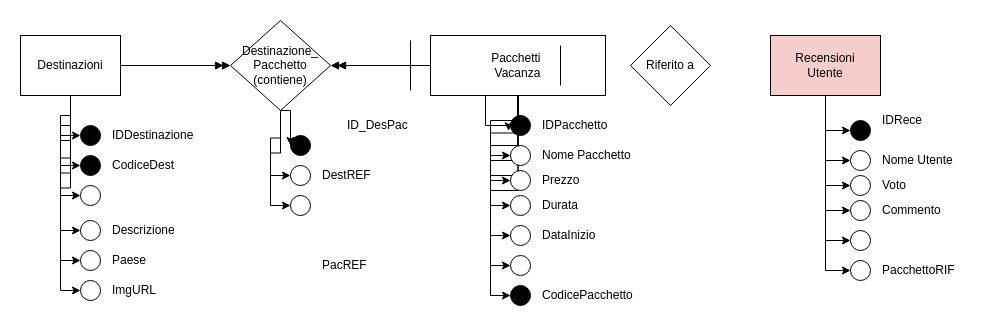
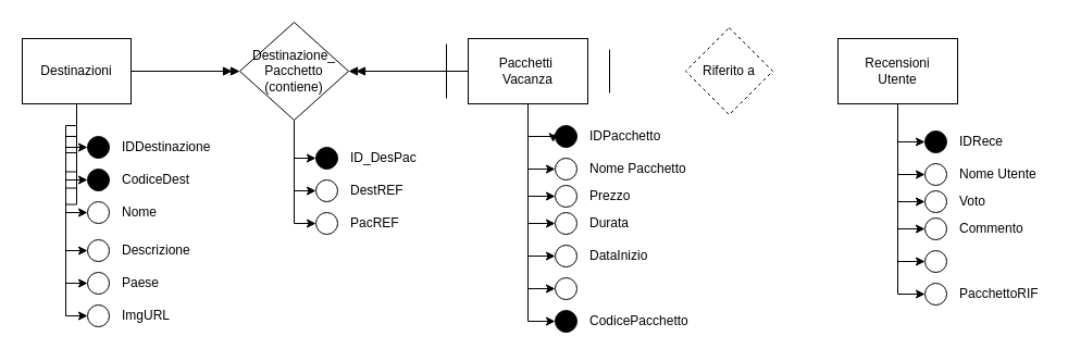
  <mxCell id="0" />
  <mxCell id="1" parent="0" />
  <mxCell id="2" style="edgeStyle=orthogonalEdgeStyle;rounded=0;orthogonalLoop=1;jettySize=auto;html=1;exitX=1;exitY=0.5;exitDx=0;exitDy=0;entryX=0;entryY=0.5;entryDx=0;entryDy=0;endArrow=doubleBlock;endFill=1;" edge="1" parent="1" source="9" target="56"><mxGeometry relative="1" as="geometry"><mxPoint x="200" y="65" as="targetPoint" /></mxGeometry></mxCell>
  <mxCell id="3" style="edgeStyle=orthogonalEdgeStyle;rounded=0;orthogonalLoop=1;jettySize=auto;html=1;exitX=0.5;exitY=1;exitDx=0;exitDy=0;entryX=0;entryY=0.5;entryDx=0;entryDy=0;" edge="1" parent="1" source="9" target="64"><mxGeometry relative="1" as="geometry" /></mxCell>
  <mxCell id="4" style="edgeStyle=orthogonalEdgeStyle;rounded=0;orthogonalLoop=1;jettySize=auto;html=1;exitX=0.5;exitY=1;exitDx=0;exitDy=0;entryX=0;entryY=0.5;entryDx=0;entryDy=0;" edge="1" parent="1" source="9" target="67"><mxGeometry relative="1" as="geometry" /></mxCell>
  <mxCell id="5" style="edgeStyle=orthogonalEdgeStyle;rounded=0;orthogonalLoop=1;jettySize=auto;html=1;exitX=0.5;exitY=1;exitDx=0;exitDy=0;entryX=0;entryY=0.5;entryDx=0;entryDy=0;" edge="1" parent="1" source="9" target="68"><mxGeometry relative="1" as="geometry" /></mxCell>
  <mxCell id="6" style="edgeStyle=orthogonalEdgeStyle;rounded=0;orthogonalLoop=1;jettySize=auto;html=1;exitX=0.5;exitY=1;exitDx=0;exitDy=0;entryX=0;entryY=0.5;entryDx=0;entryDy=0;" edge="1" parent="1" source="9" target="70"><mxGeometry relative="1" as="geometry" /></mxCell>
  <mxCell id="7" style="edgeStyle=orthogonalEdgeStyle;rounded=0;orthogonalLoop=1;jettySize=auto;html=1;exitX=0.5;exitY=1;exitDx=0;exitDy=0;entryX=0;entryY=0.5;entryDx=0;entryDy=0;" edge="1" parent="1" source="9" target="73"><mxGeometry relative="1" as="geometry" /></mxCell>
  <mxCell id="8" style="edgeStyle=orthogonalEdgeStyle;rounded=0;orthogonalLoop=1;jettySize=auto;html=1;exitX=0.5;exitY=1;exitDx=0;exitDy=0;entryX=0;entryY=0.5;entryDx=0;entryDy=0;" edge="1" parent="1" source="9" target="74"><mxGeometry relative="1" as="geometry" /></mxCell>
  <mxCell id="9" value="Destinazioni" style="rounded=0;whiteSpace=wrap;html=1;" vertex="1" parent="1"><mxGeometry x="20" y="35" width="100" height="60" as="geometry" /></mxCell>
  <mxCell id="10" style="edgeStyle=orthogonalEdgeStyle;rounded=0;orthogonalLoop=1;jettySize=auto;html=1;exitX=0.5;exitY=1;exitDx=0;exitDy=0;entryX=0;entryY=0.5;entryDx=0;entryDy=0;" edge="1" parent="1" source="17" target="49"><mxGeometry relative="1" as="geometry" /></mxCell>
  <mxCell id="11" style="edgeStyle=orthogonalEdgeStyle;rounded=0;orthogonalLoop=1;jettySize=auto;html=1;exitX=0.5;exitY=1;exitDx=0;exitDy=0;entryX=0;entryY=0.5;entryDx=0;entryDy=0;" edge="1" parent="1" source="17" target="46"><mxGeometry relative="1" as="geometry" /></mxCell>
  <mxCell id="12" style="edgeStyle=orthogonalEdgeStyle;rounded=0;orthogonalLoop=1;jettySize=auto;html=1;exitX=0.5;exitY=1;exitDx=0;exitDy=0;entryX=0;entryY=0.5;entryDx=0;entryDy=0;" edge="1" parent="1" source="17" target="44"><mxGeometry relative="1" as="geometry" /></mxCell>
  <mxCell id="13" style="edgeStyle=orthogonalEdgeStyle;rounded=0;orthogonalLoop=1;jettySize=auto;html=1;exitX=0.5;exitY=1;exitDx=0;exitDy=0;entryX=0;entryY=0.5;entryDx=0;entryDy=0;" edge="1" parent="1" source="17" target="42"><mxGeometry relative="1" as="geometry" /></mxCell>
  <mxCell id="14" style="edgeStyle=orthogonalEdgeStyle;rounded=0;orthogonalLoop=1;jettySize=auto;html=1;exitX=0.5;exitY=1;exitDx=0;exitDy=0;entryX=0;entryY=0.5;entryDx=0;entryDy=0;" edge="1" parent="1" source="17" target="40"><mxGeometry relative="1" as="geometry" /></mxCell>
  <mxCell id="15" style="edgeStyle=orthogonalEdgeStyle;rounded=0;orthogonalLoop=1;jettySize=auto;html=1;exitX=0.5;exitY=1;exitDx=0;exitDy=0;entryX=0;entryY=0.5;entryDx=0;entryDy=0;" edge="1" parent="1" source="17" target="38"><mxGeometry relative="1" as="geometry" /></mxCell>
  <mxCell id="16" style="edgeStyle=orthogonalEdgeStyle;rounded=0;orthogonalLoop=1;jettySize=auto;html=1;exitX=0;exitY=0.5;exitDx=0;exitDy=0;entryX=1;entryY=0.5;entryDx=0;entryDy=0;endArrow=doubleBlock;endFill=1;" edge="1" parent="1" source="17" target="56"><mxGeometry relative="1" as="geometry"><mxPoint x="330" y="65" as="targetPoint" /></mxGeometry></mxCell>
- <mxCell id="17" value="Pacchetti&amp;nbsp;&lt;div&gt;Vacanza&lt;/div&gt;" style="rounded=0;whiteSpace=wrap;html=1;" vertex="1" parent="1"><mxGeometry x="430" y="35" width="175" height="60" as="geometry" /></mxCell>
+ <mxCell id="17" value="Pacchetti&amp;nbsp;&lt;div&gt;Vacanza&lt;/div&gt;" style="rounded=0;whiteSpace=wrap;html=1;" vertex="1" parent="1"><mxGeometry x="430" y="35" width="110" height="60" as="geometry" /></mxCell>
  <mxCell id="18" style="edgeStyle=orthogonalEdgeStyle;rounded=0;orthogonalLoop=1;jettySize=auto;html=1;exitX=0.5;exitY=1;exitDx=0;exitDy=0;entryX=0;entryY=0.5;entryDx=0;entryDy=0;" edge="1" parent="1" source="24" target="27"><mxGeometry relative="1" as="geometry" /></mxCell>
  <mxCell id="19" style="edgeStyle=orthogonalEdgeStyle;rounded=0;orthogonalLoop=1;jettySize=auto;html=1;exitX=0.5;exitY=1;exitDx=0;exitDy=0;entryX=0;entryY=0.5;entryDx=0;entryDy=0;" edge="1" parent="1" source="24" target="29"><mxGeometry relative="1" as="geometry" /></mxCell>
  <mxCell id="20" style="edgeStyle=orthogonalEdgeStyle;rounded=0;orthogonalLoop=1;jettySize=auto;html=1;exitX=0.5;exitY=1;exitDx=0;exitDy=0;entryX=0;entryY=0.5;entryDx=0;entryDy=0;" edge="1" parent="1" source="24" target="36"><mxGeometry relative="1" as="geometry" /></mxCell>
  <mxCell id="21" style="edgeStyle=orthogonalEdgeStyle;rounded=0;orthogonalLoop=1;jettySize=auto;html=1;exitX=0.5;exitY=1;exitDx=0;exitDy=0;entryX=0;entryY=0.5;entryDx=0;entryDy=0;" edge="1" parent="1" source="24" target="31"><mxGeometry relative="1" as="geometry" /></mxCell>
  <mxCell id="22" style="edgeStyle=orthogonalEdgeStyle;rounded=0;orthogonalLoop=1;jettySize=auto;html=1;exitX=0.5;exitY=1;exitDx=0;exitDy=0;entryX=0;entryY=0.5;entryDx=0;entryDy=0;" edge="1" parent="1" source="24" target="33"><mxGeometry relative="1" as="geometry" /></mxCell>
  <mxCell id="23" style="edgeStyle=orthogonalEdgeStyle;rounded=0;orthogonalLoop=1;jettySize=auto;html=1;exitX=0.5;exitY=1;exitDx=0;exitDy=0;entryX=0;entryY=0.5;entryDx=0;entryDy=0;" edge="1" parent="1" source="24" target="35"><mxGeometry relative="1" as="geometry" /></mxCell>
- <mxCell id="24" value="Recensioni&lt;div&gt;Utente&lt;/div&gt;" style="rounded=0;whiteSpace=wrap;html=1;fillColor=#f8cecc;" vertex="1" parent="1"><mxGeometry x="770" y="35" width="110" height="60" as="geometry" /></mxCell>
- <mxCell id="25" value="Riferito a" style="rhombus;whiteSpace=wrap;html=1;" vertex="1" parent="1"><mxGeometry x="630" y="25" width="80" height="80" as="geometry" /></mxCell>
+ <mxCell id="24" value="Recensioni&lt;div&gt;Utente&lt;/div&gt;" style="rounded=0;whiteSpace=wrap;html=1;" vertex="1" parent="1"><mxGeometry x="770" y="35" width="110" height="60" as="geometry" /></mxCell>
+ <mxCell id="25" value="Riferito a" style="rhombus;whiteSpace=wrap;html=1;dashed=1;" vertex="1" parent="1"><mxGeometry x="630" y="25" width="80" height="80" as="geometry" /></mxCell>
  <mxCell id="26" value="" style="endArrow=none;html=1;rounded=0;" edge="1" parent="1"><mxGeometry width="50" height="50" relative="1" as="geometry"><mxPoint x="560" y="85" as="sourcePoint" /><mxPoint x="560" y="45" as="targetPoint" /></mxGeometry></mxCell>
  <mxCell id="27" value="" style="ellipse;whiteSpace=wrap;html=1;aspect=fixed;" vertex="1" parent="1"><mxGeometry x="850" y="150" width="20" height="20" as="geometry" /></mxCell>
  <mxCell id="28" value="Nome Utente" style="text;html=1;align=left;verticalAlign=middle;whiteSpace=wrap;rounded=0;" vertex="1" parent="1"><mxGeometry x="880" y="145" width="80" height="30" as="geometry" /></mxCell>
  <mxCell id="29" value="" style="ellipse;whiteSpace=wrap;html=1;aspect=fixed;" vertex="1" parent="1"><mxGeometry x="850" y="175" width="20" height="20" as="geometry" /></mxCell>
  <mxCell id="30" value="Voto" style="text;html=1;align=left;verticalAlign=middle;whiteSpace=wrap;rounded=0;" vertex="1" parent="1"><mxGeometry x="880" y="170" width="80" height="30" as="geometry" /></mxCell>
  <mxCell id="31" value="" style="ellipse;whiteSpace=wrap;html=1;aspect=fixed;" vertex="1" parent="1"><mxGeometry x="850" y="200" width="20" height="20" as="geometry" /></mxCell>
  <mxCell id="32" value="Commento" style="text;html=1;align=left;verticalAlign=middle;whiteSpace=wrap;rounded=0;" vertex="1" parent="1"><mxGeometry x="880" y="195" width="80" height="30" as="geometry" /></mxCell>
  <mxCell id="33" value="" style="ellipse;whiteSpace=wrap;html=1;aspect=fixed;" vertex="1" parent="1"><mxGeometry x="850" y="230" width="20" height="20" as="geometry" /></mxCell>
  <mxCell id="34" value="PacchettoRIF" style="text;html=1;align=left;verticalAlign=middle;whiteSpace=wrap;rounded=0;" vertex="1" parent="1"><mxGeometry x="880" y="255" width="80" height="30" as="geometry" /></mxCell>
  <mxCell id="35" value="" style="ellipse;whiteSpace=wrap;html=1;aspect=fixed;" vertex="1" parent="1"><mxGeometry x="850" y="260" width="20" height="20" as="geometry" /></mxCell>
  <mxCell id="36" value="" style="ellipse;whiteSpace=wrap;html=1;aspect=fixed;strokeColor=#000000;fillColor=#000000;" vertex="1" parent="1"><mxGeometry x="850" y="120" width="20" height="20" as="geometry" /></mxCell>
- <mxCell id="37" value="IDRece" style="text;html=1;align=left;verticalAlign=middle;whiteSpace=wrap;rounded=0;" vertex="1" parent="1"><mxGeometry x="880" y="105" width="80" height="30" as="geometry" /></mxCell>
+ <mxCell id="37" value="IDRece" style="text;html=1;align=left;verticalAlign=middle;whiteSpace=wrap;rounded=0;" vertex="1" parent="1"><mxGeometry x="880" y="115" width="80" height="30" as="geometry" /></mxCell>
  <mxCell id="38" value="" style="ellipse;whiteSpace=wrap;html=1;aspect=fixed;" vertex="1" parent="1"><mxGeometry x="510" y="145" width="20" height="20" as="geometry" /></mxCell>
  <mxCell id="39" value="Nome Pacchetto" style="text;html=1;align=left;verticalAlign=middle;whiteSpace=wrap;rounded=0;" vertex="1" parent="1"><mxGeometry x="540" y="140" width="110" height="30" as="geometry" /></mxCell>
  <mxCell id="40" value="" style="ellipse;whiteSpace=wrap;html=1;aspect=fixed;" vertex="1" parent="1"><mxGeometry x="510" y="170" width="20" height="20" as="geometry" /></mxCell>
  <mxCell id="41" value="Prezzo" style="text;html=1;align=left;verticalAlign=middle;whiteSpace=wrap;rounded=0;" vertex="1" parent="1"><mxGeometry x="540" y="165" width="80" height="30" as="geometry" /></mxCell>
  <mxCell id="42" value="" style="ellipse;whiteSpace=wrap;html=1;aspect=fixed;" vertex="1" parent="1"><mxGeometry x="510" y="195" width="20" height="20" as="geometry" /></mxCell>
  <mxCell id="43" value="Durata" style="text;html=1;align=left;verticalAlign=middle;whiteSpace=wrap;rounded=0;" vertex="1" parent="1"><mxGeometry x="540" y="190" width="80" height="30" as="geometry" /></mxCell>
  <mxCell id="44" value="" style="ellipse;whiteSpace=wrap;html=1;aspect=fixed;" vertex="1" parent="1"><mxGeometry x="510" y="225" width="20" height="20" as="geometry" /></mxCell>
  <mxCell id="45" value="DataInizio" style="text;html=1;align=left;verticalAlign=middle;whiteSpace=wrap;rounded=0;" vertex="1" parent="1"><mxGeometry x="540" y="220" width="80" height="30" as="geometry" /></mxCell>
  <mxCell id="46" value="" style="ellipse;whiteSpace=wrap;html=1;aspect=fixed;" vertex="1" parent="1"><mxGeometry x="510" y="255" width="20" height="20" as="geometry" /></mxCell>
  <mxCell id="47" value="IDPacchetto" style="text;html=1;align=left;verticalAlign=middle;whiteSpace=wrap;rounded=0;" vertex="1" parent="1"><mxGeometry x="540" y="110" width="80" height="30" as="geometry" /></mxCell>
  <mxCell id="48" value="" style="ellipse;whiteSpace=wrap;html=1;aspect=fixed;fillColor=#000000;" vertex="1" parent="1"><mxGeometry x="510" y="115" width="20" height="20" as="geometry" /></mxCell>
  <mxCell id="49" value="" style="ellipse;whiteSpace=wrap;html=1;aspect=fixed;fillColor=#000000;" vertex="1" parent="1"><mxGeometry x="510" y="285" width="20" height="20" as="geometry" /></mxCell>
  <mxCell id="50" value="CodicePacchetto" style="text;html=1;align=left;verticalAlign=middle;whiteSpace=wrap;rounded=0;" vertex="1" parent="1"><mxGeometry x="540" y="280" width="80" height="30" as="geometry" /></mxCell>
  <mxCell id="51" style="edgeStyle=orthogonalEdgeStyle;rounded=0;orthogonalLoop=1;jettySize=auto;html=1;exitX=0.5;exitY=1;exitDx=0;exitDy=0;entryX=-0.097;entryY=0.767;entryDx=0;entryDy=0;entryPerimeter=0;" edge="1" parent="1" source="17" target="48"><mxGeometry relative="1" as="geometry"><Array as="points"><mxPoint x="485" y="125" /><mxPoint x="508" y="125" /></Array></mxGeometry></mxCell>
  <mxCell id="52" value="" style="endArrow=none;html=1;rounded=0;" edge="1" parent="1"><mxGeometry width="50" height="50" relative="1" as="geometry"><mxPoint x="120" y="90" as="sourcePoint" /><mxPoint x="120" y="40" as="targetPoint" /></mxGeometry></mxCell>
  <mxCell id="53" style="edgeStyle=orthogonalEdgeStyle;rounded=0;orthogonalLoop=1;jettySize=auto;html=1;exitX=0.5;exitY=1;exitDx=0;exitDy=0;entryX=0;entryY=0.5;entryDx=0;entryDy=0;" edge="1" parent="1" source="56" target="57"><mxGeometry relative="1" as="geometry" /></mxCell>
  <mxCell id="54" style="edgeStyle=orthogonalEdgeStyle;rounded=0;orthogonalLoop=1;jettySize=auto;html=1;exitX=0.5;exitY=1;exitDx=0;exitDy=0;entryX=0;entryY=0.5;entryDx=0;entryDy=0;" edge="1" parent="1" source="56" target="59"><mxGeometry relative="1" as="geometry" /></mxCell>
  <mxCell id="55" style="edgeStyle=orthogonalEdgeStyle;rounded=0;orthogonalLoop=1;jettySize=auto;html=1;exitX=0.5;exitY=1;exitDx=0;exitDy=0;entryX=0;entryY=0.5;entryDx=0;entryDy=0;" edge="1" parent="1" source="56" target="62"><mxGeometry relative="1" as="geometry" /></mxCell>
- <mxCell id="56" value="Destinazione_&lt;div&gt;Pacchetto&lt;/div&gt;&lt;div&gt;(contiene)&lt;/div&gt;" style="rhombus;whiteSpace=wrap;html=1;" vertex="1" parent="1"><mxGeometry x="230" y="20" width="100" height="90" as="geometry" /></mxCell>
+ <mxCell id="56" value="Destinazione_&lt;div&gt;Pacchetto&lt;/div&gt;&lt;div&gt;(contiene)&lt;/div&gt;" style="rhombus;whiteSpace=wrap;html=1;" vertex="1" parent="1"><mxGeometry x="220" y="20" width="100" height="90" as="geometry" /></mxCell>
  <mxCell id="57" value="" style="ellipse;whiteSpace=wrap;html=1;aspect=fixed;fillColor=#000000;" vertex="1" parent="1"><mxGeometry x="290" y="135" width="20" height="20" as="geometry" /></mxCell>
- <mxCell id="58" value="ID_DesPac" style="text;html=1;align=left;verticalAlign=middle;whiteSpace=wrap;rounded=0;" vertex="1" parent="1"><mxGeometry x="345" y="110" width="80" height="30" as="geometry" /></mxCell>
+ <mxCell id="58" value="ID_DesPac" style="text;html=1;align=left;verticalAlign=middle;whiteSpace=wrap;rounded=0;" vertex="1" parent="1"><mxGeometry x="320" y="130" width="80" height="30" as="geometry" /></mxCell>
  <mxCell id="59" value="" style="ellipse;whiteSpace=wrap;html=1;aspect=fixed;" vertex="1" parent="1"><mxGeometry x="290" y="165" width="20" height="20" as="geometry" /></mxCell>
  <mxCell id="60" value="DestREF" style="text;html=1;align=left;verticalAlign=middle;whiteSpace=wrap;rounded=0;" vertex="1" parent="1"><mxGeometry x="320" y="160" width="80" height="30" as="geometry" /></mxCell>
- <mxCell id="61" value="PacREF" style="text;html=1;align=left;verticalAlign=middle;whiteSpace=wrap;rounded=0;" vertex="1" parent="1"><mxGeometry x="320" y="250" width="80" height="30" as="geometry" /></mxCell>
+ <mxCell id="61" value="PacREF" style="text;html=1;align=left;verticalAlign=middle;whiteSpace=wrap;rounded=0;" vertex="1" parent="1"><mxGeometry x="320" y="190" width="80" height="30" as="geometry" /></mxCell>
  <mxCell id="62" value="" style="ellipse;whiteSpace=wrap;html=1;aspect=fixed;" vertex="1" parent="1"><mxGeometry x="290" y="195" width="20" height="20" as="geometry" /></mxCell>
  <mxCell id="63" value="" style="endArrow=none;html=1;rounded=0;" edge="1" parent="1"><mxGeometry width="50" height="50" relative="1" as="geometry"><mxPoint x="410" y="90" as="sourcePoint" /><mxPoint x="410" y="40" as="targetPoint" /></mxGeometry></mxCell>
  <mxCell id="64" value="" style="ellipse;whiteSpace=wrap;html=1;aspect=fixed;fillColor=#000000;" vertex="1" parent="1"><mxGeometry x="80" y="125" width="20" height="20" as="geometry" /></mxCell>
  <mxCell id="65" value="IDDestinazione" style="text;html=1;align=left;verticalAlign=middle;whiteSpace=wrap;rounded=0;" vertex="1" parent="1"><mxGeometry x="110" y="120" width="80" height="30" as="geometry" /></mxCell>
  <mxCell id="66" value="CodiceDest" style="text;html=1;align=left;verticalAlign=middle;whiteSpace=wrap;rounded=0;" vertex="1" parent="1"><mxGeometry x="110" y="150" width="80" height="30" as="geometry" /></mxCell>
  <mxCell id="67" value="" style="ellipse;whiteSpace=wrap;html=1;aspect=fixed;fillColor=#000000;" vertex="1" parent="1"><mxGeometry x="80" y="155" width="20" height="20" as="geometry" /></mxCell>
  <mxCell id="68" value="" style="ellipse;whiteSpace=wrap;html=1;aspect=fixed;" vertex="1" parent="1"><mxGeometry x="80" y="185" width="20" height="20" as="geometry" /></mxCell>
+ <mxCell id="69" value="Nome" style="text;html=1;align=left;verticalAlign=middle;whiteSpace=wrap;rounded=0;" vertex="1" parent="1"><mxGeometry x="110" y="180" width="80" height="30" as="geometry" /></mxCell>
  <mxCell id="70" value="" style="ellipse;whiteSpace=wrap;html=1;aspect=fixed;" vertex="1" parent="1"><mxGeometry x="80" y="220" width="20" height="20" as="geometry" /></mxCell>
  <mxCell id="71" value="Descrizione" style="text;html=1;align=left;verticalAlign=middle;whiteSpace=wrap;rounded=0;" vertex="1" parent="1"><mxGeometry x="110" y="215" width="80" height="30" as="geometry" /></mxCell>
  <mxCell id="72" value="Paese" style="text;html=1;align=left;verticalAlign=middle;whiteSpace=wrap;rounded=0;" vertex="1" parent="1"><mxGeometry x="110" y="245" width="80" height="30" as="geometry" /></mxCell>
  <mxCell id="73" value="" style="ellipse;whiteSpace=wrap;html=1;aspect=fixed;" vertex="1" parent="1"><mxGeometry x="80" y="250" width="20" height="20" as="geometry" /></mxCell>
  <mxCell id="74" value="" style="ellipse;whiteSpace=wrap;html=1;aspect=fixed;" vertex="1" parent="1"><mxGeometry x="80" y="280" width="20" height="20" as="geometry" /></mxCell>
  <mxCell id="75" value="ImgURL" style="text;html=1;align=left;verticalAlign=middle;whiteSpace=wrap;rounded=0;" vertex="1" parent="1"><mxGeometry x="110" y="275" width="80" height="30" as="geometry" /></mxCell>
